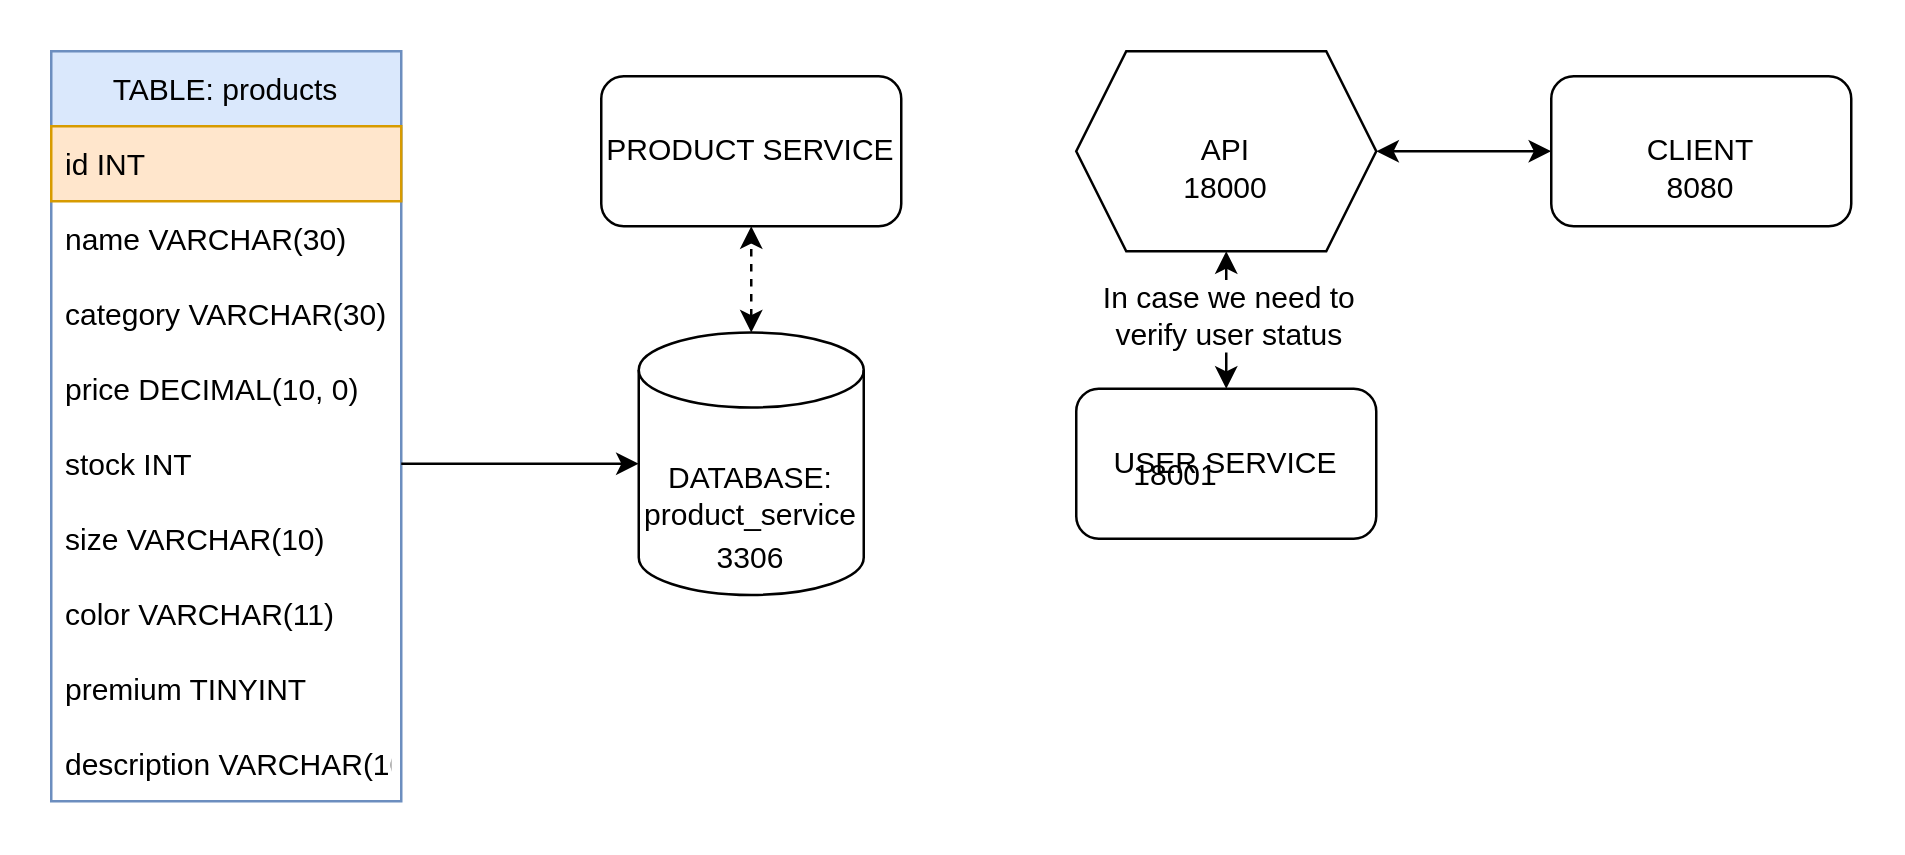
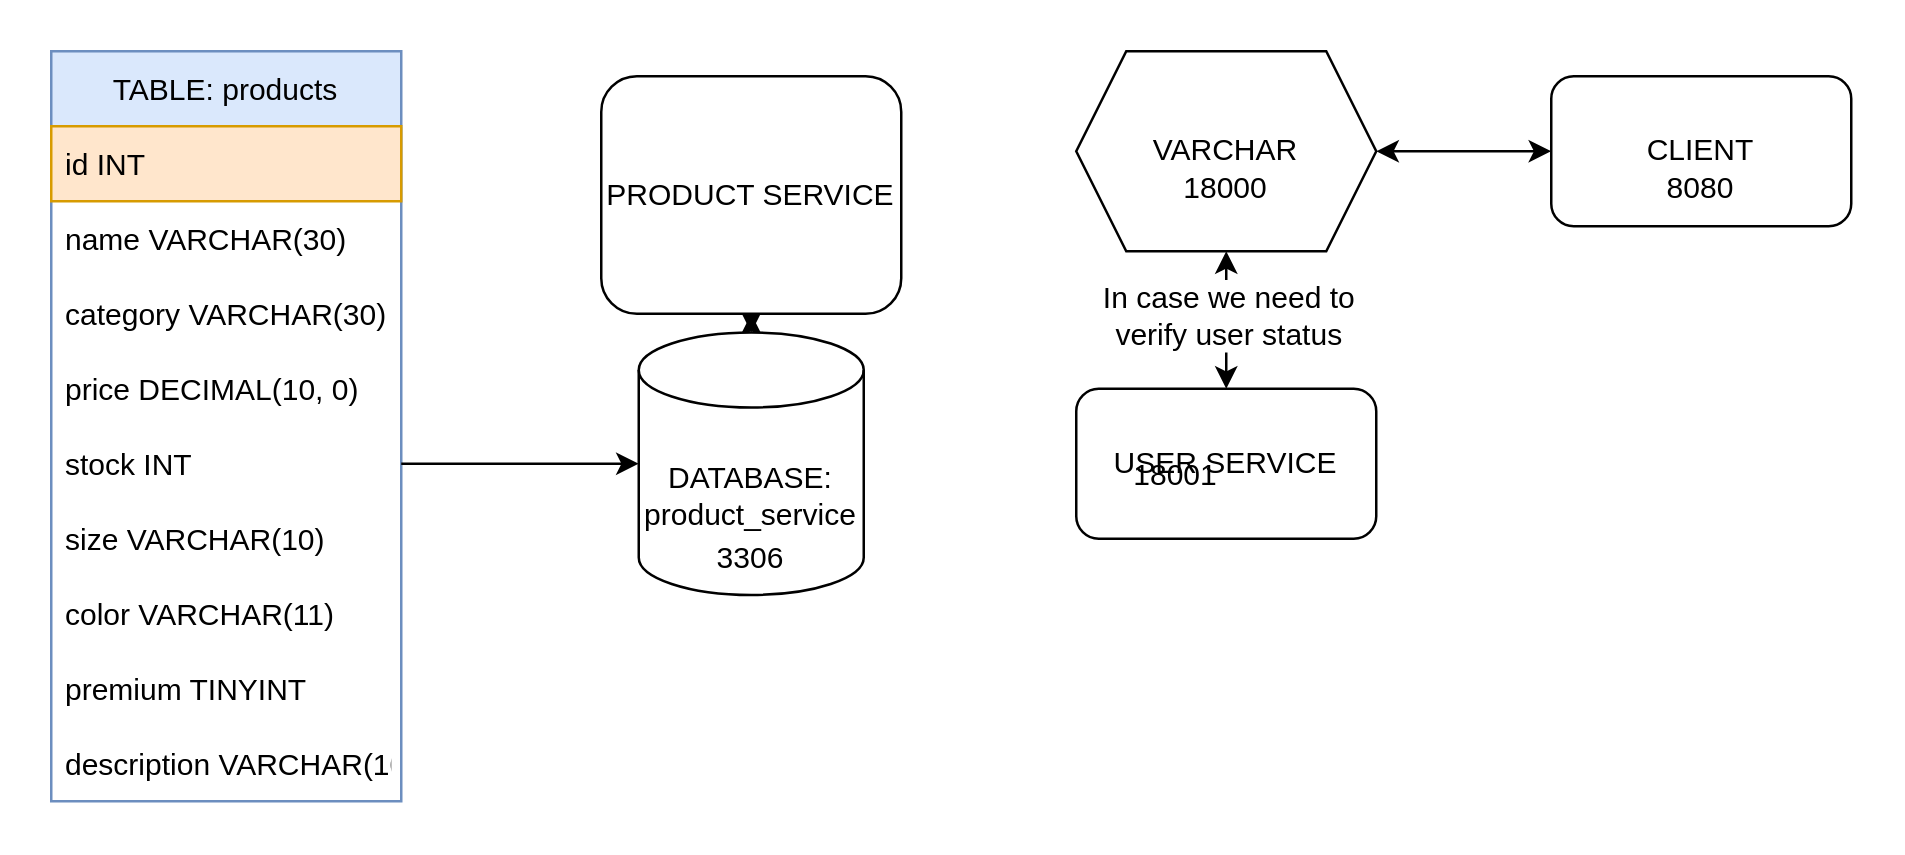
  <mxCell id="0" />
  <mxCell id="1" parent="0" />
  <mxCell id="2" value="TABLE: products" style="swimlane;fontStyle=0;childLayout=stackLayout;horizontal=1;startSize=30;horizontalStack=0;resizeParent=1;resizeParentMax=0;resizeLast=0;collapsible=1;marginBottom=0;fillColor=#dae8fc;strokeColor=#6c8ebf;" vertex="1" parent="1"><mxGeometry x="20" y="20" width="140" height="300" as="geometry" /></mxCell>
  <mxCell id="3" value="id INT" style="text;strokeColor=#d79b00;fillColor=#ffe6cc;align=left;verticalAlign=middle;spacingLeft=4;spacingRight=4;overflow=hidden;points=[[0,0.5],[1,0.5]];portConstraint=eastwest;rotatable=0;" vertex="1" parent="2"><mxGeometry y="30" width="140" height="30" as="geometry" /></mxCell>
  <mxCell id="4" value="name VARCHAR(30)" style="text;strokeColor=none;fillColor=none;align=left;verticalAlign=middle;spacingLeft=4;spacingRight=4;overflow=hidden;points=[[0,0.5],[1,0.5]];portConstraint=eastwest;rotatable=0;" vertex="1" parent="2"><mxGeometry y="60" width="140" height="30" as="geometry" /></mxCell>
  <mxCell id="5" value="category VARCHAR(30)" style="text;strokeColor=none;fillColor=none;align=left;verticalAlign=middle;spacingLeft=4;spacingRight=4;overflow=hidden;points=[[0,0.5],[1,0.5]];portConstraint=eastwest;rotatable=0;" vertex="1" parent="2"><mxGeometry y="90" width="140" height="30" as="geometry" /></mxCell>
  <mxCell id="6" value="price DECIMAL(10, 0)" style="text;strokeColor=none;fillColor=none;align=left;verticalAlign=middle;spacingLeft=4;spacingRight=4;overflow=hidden;points=[[0,0.5],[1,0.5]];portConstraint=eastwest;rotatable=0;" vertex="1" parent="2"><mxGeometry y="120" width="140" height="30" as="geometry" /></mxCell>
  <mxCell id="7" value="stock INT" style="text;strokeColor=none;fillColor=none;align=left;verticalAlign=middle;spacingLeft=4;spacingRight=4;overflow=hidden;points=[[0,0.5],[1,0.5]];portConstraint=eastwest;rotatable=0;" vertex="1" parent="2"><mxGeometry y="150" width="140" height="30" as="geometry" /></mxCell>
  <mxCell id="8" value="size VARCHAR(10)" style="text;strokeColor=none;fillColor=none;align=left;verticalAlign=middle;spacingLeft=4;spacingRight=4;overflow=hidden;points=[[0,0.5],[1,0.5]];portConstraint=eastwest;rotatable=0;" vertex="1" parent="2"><mxGeometry y="180" width="140" height="30" as="geometry" /></mxCell>
  <mxCell id="9" value="color VARCHAR(11)" style="text;strokeColor=none;fillColor=none;align=left;verticalAlign=middle;spacingLeft=4;spacingRight=4;overflow=hidden;points=[[0,0.5],[1,0.5]];portConstraint=eastwest;rotatable=0;" vertex="1" parent="2"><mxGeometry y="210" width="140" height="30" as="geometry" /></mxCell>
  <mxCell id="10" value="premium TINYINT" style="text;strokeColor=none;fillColor=none;align=left;verticalAlign=middle;spacingLeft=4;spacingRight=4;overflow=hidden;points=[[0,0.5],[1,0.5]];portConstraint=eastwest;rotatable=0;" vertex="1" parent="2"><mxGeometry y="240" width="140" height="30" as="geometry" /></mxCell>
  <mxCell id="11" value="description VARCHAR(100)" style="text;strokeColor=none;fillColor=none;align=left;verticalAlign=middle;spacingLeft=4;spacingRight=4;overflow=hidden;points=[[0,0.5],[1,0.5]];portConstraint=eastwest;rotatable=0;" vertex="1" parent="2"><mxGeometry y="270" width="140" height="30" as="geometry" /></mxCell>
  <mxCell id="12" value="" style="endArrow=classic;startArrow=classic;html=1;rounded=0;entryX=0.5;entryY=1;entryDx=0;entryDy=0;exitX=0.5;exitY=0;exitDx=0;exitDy=0;exitPerimeter=0;dashed=1;" edge="1" parent="1" source="18" target="13"><mxGeometry width="50" height="50" relative="1" as="geometry"><mxPoint x="180" y="145" as="sourcePoint" /><mxPoint x="350" y="60" as="targetPoint" /></mxGeometry></mxCell>
- <mxCell id="13" value="PRODUCT SERVICE" style="rounded=1;whiteSpace=wrap;html=1;" vertex="1" parent="1"><mxGeometry x="240" y="30" width="120" height="60" as="geometry" /></mxCell>
- <mxCell id="14" value="API" style="shape=hexagon;perimeter=hexagonPerimeter2;whiteSpace=wrap;html=1;fixedSize=1;" vertex="1" parent="1"><mxGeometry x="430" y="20" width="120" height="80" as="geometry" /></mxCell>
+ <mxCell id="13" value="PRODUCT SERVICE" style="rounded=1;whiteSpace=wrap;html=1;" vertex="1" parent="1"><mxGeometry x="240" y="30" width="120" height="95" as="geometry" /></mxCell>
+ <mxCell id="14" value="VARCHAR" style="shape=hexagon;perimeter=hexagonPerimeter2;whiteSpace=wrap;html=1;fixedSize=1;" vertex="1" parent="1"><mxGeometry x="430" y="20" width="120" height="80" as="geometry" /></mxCell>
  <mxCell id="15" value="" style="endArrow=classic;startArrow=classic;html=1;rounded=0;fontSize=8;entryX=0.5;entryY=1;entryDx=0;entryDy=0;exitX=0.5;exitY=0;exitDx=0;exitDy=0;" edge="1" parent="1" source="17" target="14"><mxGeometry width="50" height="50" relative="1" as="geometry"><mxPoint x="580" y="185" as="sourcePoint" /><mxPoint x="440" y="175" as="targetPoint" /></mxGeometry></mxCell>
  <mxCell id="16" value="In case we need to&lt;br&gt;verify user status" style="edgeLabel;html=1;align=center;verticalAlign=middle;resizable=0;points=[];fontSize=12;" vertex="1" connectable="0" parent="15"><mxGeometry x="0.323" relative="1" as="geometry"><mxPoint y="6" as="offset" /></mxGeometry></mxCell>
  <mxCell id="17" value="USER SERVICE" style="rounded=1;whiteSpace=wrap;html=1;" vertex="1" parent="1"><mxGeometry x="430" y="155" width="120" height="60" as="geometry" /></mxCell>
  <mxCell id="18" value="DATABASE:&lt;br&gt;product_service" style="shape=cylinder3;whiteSpace=wrap;html=1;boundedLbl=1;backgroundOutline=1;size=15;fontSize=12;" vertex="1" parent="1"><mxGeometry x="255" y="132.5" width="90" height="105" as="geometry" /></mxCell>
  <mxCell id="19" value="3306" style="text;html=1;strokeColor=none;fillColor=none;align=center;verticalAlign=middle;whiteSpace=wrap;rounded=0;fontSize=12;" vertex="1" parent="1"><mxGeometry x="270" y="207.5" width="60" height="30" as="geometry" /></mxCell>
  <mxCell id="20" value="" style="endArrow=classic;html=1;rounded=0;fontSize=12;exitX=1;exitY=0.5;exitDx=0;exitDy=0;entryX=0;entryY=0.5;entryDx=0;entryDy=0;entryPerimeter=0;" edge="1" parent="1" source="7" target="18"><mxGeometry width="50" height="50" relative="1" as="geometry"><mxPoint x="250" y="315" as="sourcePoint" /><mxPoint x="300" y="265" as="targetPoint" /></mxGeometry></mxCell>
  <mxCell id="21" value="18000" style="text;html=1;strokeColor=none;fillColor=none;align=center;verticalAlign=middle;whiteSpace=wrap;rounded=0;fontSize=12;" vertex="1" parent="1"><mxGeometry x="460" y="60" width="60" height="30" as="geometry" /></mxCell>
  <mxCell id="22" value="18001" style="text;html=1;strokeColor=none;fillColor=none;align=center;verticalAlign=middle;whiteSpace=wrap;rounded=0;fontSize=12;" vertex="1" parent="1"><mxGeometry x="440" y="175" width="60" height="30" as="geometry" /></mxCell>
  <mxCell id="23" value="" style="endArrow=classic;startArrow=classic;html=1;rounded=0;fontSize=12;exitX=1;exitY=0.5;exitDx=0;exitDy=0;entryX=0;entryY=0.5;entryDx=0;entryDy=0;" edge="1" parent="1" source="14" target="24"><mxGeometry width="50" height="50" relative="1" as="geometry"><mxPoint x="740" y="365" as="sourcePoint" /><mxPoint x="790" y="315" as="targetPoint" /></mxGeometry></mxCell>
  <mxCell id="24" value="CLIENT" style="rounded=1;whiteSpace=wrap;html=1;fontSize=12;" vertex="1" parent="1"><mxGeometry x="620" y="30" width="120" height="60" as="geometry" /></mxCell>
  <mxCell id="25" value="8080" style="text;html=1;strokeColor=none;fillColor=none;align=center;verticalAlign=middle;whiteSpace=wrap;rounded=0;fontSize=12;" vertex="1" parent="1"><mxGeometry x="650" y="60" width="60" height="30" as="geometry" /></mxCell>
